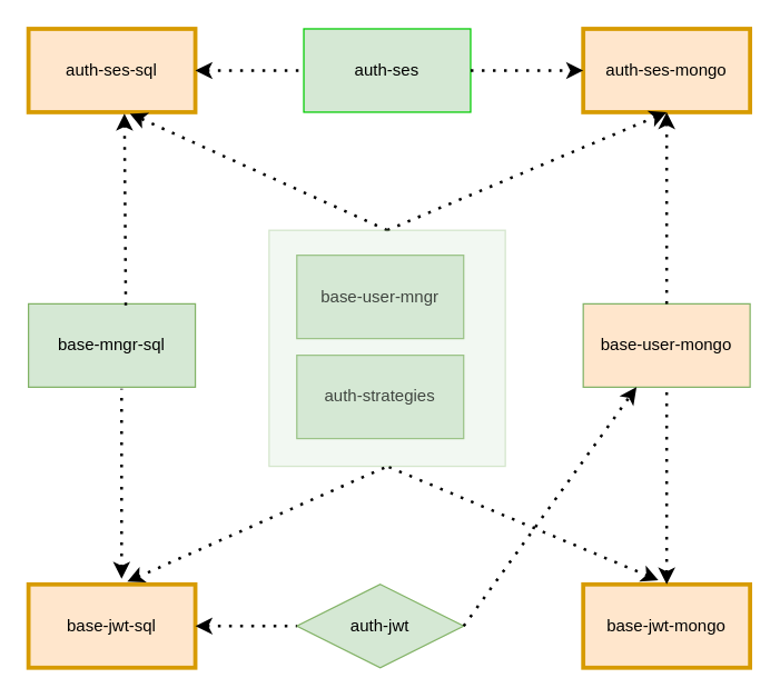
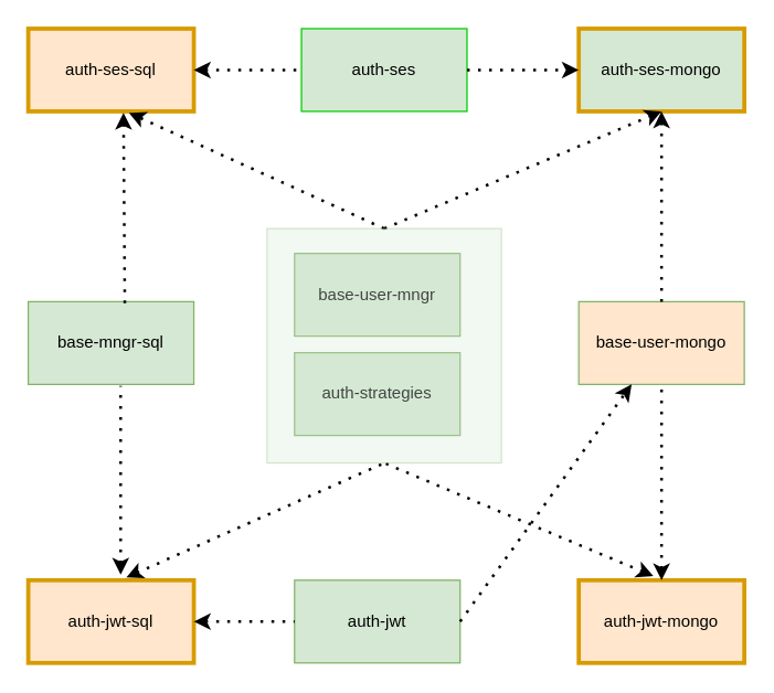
  <mxCell id="0" />
  <mxCell id="1" parent="0" />
  <mxCell id="2" value="auth-ses-sql" style="rounded=0;whiteSpace=wrap;html=1;strokeWidth=3;fillColor=#ffe6cc;strokeColor=#d79b00;" vertex="1" parent="1"><mxGeometry x="20" y="20" width="120" height="60" as="geometry" /></mxCell>
- <mxCell id="3" value="auth-ses-mongo" style="rounded=0;whiteSpace=wrap;html=1;strokeWidth=3;fillColor=#ffe6cc;strokeColor=#d79b00;" vertex="1" parent="1"><mxGeometry x="419" y="20" width="120" height="60" as="geometry" /></mxCell>
- <mxCell id="4" value="base-jwt-sql" style="rounded=0;whiteSpace=wrap;html=1;fillColor=#ffe6cc;strokeColor=#d79b00;strokeWidth=3;" vertex="1" parent="1"><mxGeometry x="20" y="420" width="120" height="60" as="geometry" /></mxCell>
- <mxCell id="5" value="base-jwt-mongo" style="rounded=0;whiteSpace=wrap;html=1;strokeWidth=3;fillColor=#ffe6cc;strokeColor=#d79b00;" vertex="1" parent="1"><mxGeometry x="419" y="420" width="120" height="60" as="geometry" /></mxCell>
+ <mxCell id="3" value="auth-ses-mongo" style="rounded=0;whiteSpace=wrap;html=1;strokeWidth=3;fillColor=#d5e8d4;strokeColor=#d79b00;" vertex="1" parent="1"><mxGeometry x="419" y="20" width="120" height="60" as="geometry" /></mxCell>
+ <mxCell id="4" value="auth-jwt-sql" style="rounded=0;whiteSpace=wrap;html=1;fillColor=#ffe6cc;strokeColor=#d79b00;strokeWidth=3;" vertex="1" parent="1"><mxGeometry x="20" y="420" width="120" height="60" as="geometry" /></mxCell>
+ <mxCell id="5" value="auth-jwt-mongo" style="rounded=0;whiteSpace=wrap;html=1;strokeWidth=3;fillColor=#ffe6cc;strokeColor=#d79b00;" vertex="1" parent="1"><mxGeometry x="419" y="420" width="120" height="60" as="geometry" /></mxCell>
  <mxCell id="6" value="auth-strategies" style="rounded=0;whiteSpace=wrap;html=1;fillColor=#d5e8d4;strokeColor=#82b366;" vertex="1" parent="1"><mxGeometry x="213" y="255" width="120" height="60" as="geometry" /></mxCell>
  <mxCell id="7" value="base-mngr-sql" style="rounded=0;whiteSpace=wrap;html=1;fillColor=#d5e8d4;strokeColor=#82b366;" vertex="1" parent="1"><mxGeometry x="20" y="218" width="120" height="60" as="geometry" /></mxCell>
  <mxCell id="8" value="base-user-mongo" style="rounded=0;whiteSpace=wrap;html=1;fillColor=#ffe6cc;strokeColor=#82b366;" vertex="1" parent="1"><mxGeometry x="419" y="218" width="120" height="60" as="geometry" /></mxCell>
  <mxCell id="9" value="auth-ses" style="rounded=0;whiteSpace=wrap;html=1;fillColor=#d5e8d4;strokeColor=#00CC00;gradientDirection=north;" vertex="1" parent="1"><mxGeometry x="218" y="20" width="120" height="60" as="geometry" /></mxCell>
- <mxCell id="10" value="auth-jwt" style="rhombus;whiteSpace=wrap;html=1;fillColor=#d5e8d4;strokeColor=#82b366;" vertex="1" parent="1"><mxGeometry x="213" y="420" width="120" height="60" as="geometry" /></mxCell>
+ <mxCell id="10" value="auth-jwt" style="rounded=0;whiteSpace=wrap;html=1;fillColor=#d5e8d4;strokeColor=#82b366;" vertex="1" parent="1"><mxGeometry x="213" y="420" width="120" height="60" as="geometry" /></mxCell>
  <mxCell id="11" value="base-user-mngr" style="rounded=0;whiteSpace=wrap;html=1;fillColor=#d5e8d4;strokeColor=#82b366;" vertex="1" parent="1"><mxGeometry x="213" y="183" width="120" height="60" as="geometry" /></mxCell>
  <mxCell id="12" value="" style="endArrow=none;dashed=1;html=1;dashPattern=1 3;strokeWidth=2;rounded=0;exitX=0.45;exitY=-0.05;exitDx=0;exitDy=0;exitPerimeter=0;elbow=vertical;endFill=0;startArrow=classic;startFill=1;entryX=0.5;entryY=1;entryDx=0;entryDy=0;" edge="1" parent="1" source="5" target="24"><mxGeometry width="50" height="50" relative="1" as="geometry"><mxPoint x="253" y="290" as="sourcePoint" /><mxPoint x="283" y="340" as="targetPoint" /></mxGeometry></mxCell>
  <mxCell id="13" value="" style="endArrow=none;dashed=1;html=1;dashPattern=1 3;strokeWidth=2;rounded=0;exitX=0.592;exitY=-0.033;exitDx=0;exitDy=0;elbow=vertical;startArrow=classic;startFill=1;exitPerimeter=0;entryX=0.5;entryY=1;entryDx=0;entryDy=0;" edge="1" parent="1" source="4" target="24"><mxGeometry width="50" height="50" relative="1" as="geometry"><mxPoint x="563" y="427" as="sourcePoint" /><mxPoint x="320" y="340" as="targetPoint" /></mxGeometry></mxCell>
  <mxCell id="14" value="" style="endArrow=classic;dashed=1;html=1;dashPattern=1 3;strokeWidth=2;rounded=0;entryX=0.5;entryY=1;entryDx=0;entryDy=0;endFill=1;exitX=0.5;exitY=0;exitDx=0;exitDy=0;" edge="1" parent="1" source="24" target="3"><mxGeometry width="50" height="50" relative="1" as="geometry"><mxPoint x="273" y="160" as="sourcePoint" /><mxPoint x="303" y="240" as="targetPoint" /></mxGeometry></mxCell>
  <mxCell id="15" value="" style="endArrow=classic;dashed=1;html=1;dashPattern=1 3;strokeWidth=2;rounded=0;startArrow=none;startFill=0;endFill=1;entryX=0.608;entryY=1.017;entryDx=0;entryDy=0;entryPerimeter=0;exitX=0.5;exitY=0;exitDx=0;exitDy=0;" edge="1" parent="1" source="24" target="2"><mxGeometry width="50" height="50" relative="1" as="geometry"><mxPoint x="320" y="160" as="sourcePoint" /><mxPoint x="120" y="90" as="targetPoint" /></mxGeometry></mxCell>
  <mxCell id="16" value="" style="endArrow=none;dashed=1;html=1;dashPattern=1 3;strokeWidth=2;rounded=0;entryX=0;entryY=0.5;entryDx=0;entryDy=0;exitX=1;exitY=0.5;exitDx=0;exitDy=0;startArrow=classic;startFill=1;" edge="1" parent="1" source="2" target="9"><mxGeometry width="50" height="50" relative="1" as="geometry"><mxPoint x="210" y="90" as="sourcePoint" /><mxPoint x="260" y="40" as="targetPoint" /></mxGeometry></mxCell>
  <mxCell id="17" value="" style="endArrow=classic;dashed=1;html=1;dashPattern=1 3;strokeWidth=2;rounded=0;entryX=0;entryY=0.5;entryDx=0;entryDy=0;exitX=1;exitY=0.5;exitDx=0;exitDy=0;startArrow=none;startFill=0;endFill=1;" edge="1" parent="1" source="9" target="3"><mxGeometry width="50" height="50" relative="1" as="geometry"><mxPoint x="353" y="50" as="sourcePoint" /><mxPoint x="448" y="49.5" as="targetPoint" /></mxGeometry></mxCell>
  <mxCell id="18" value="" style="endArrow=classic;dashed=1;html=1;dashPattern=1 3;strokeWidth=2;rounded=0;exitX=1;exitY=0.5;exitDx=0;exitDy=0;endFill=1;" edge="1" parent="1" source="10" target="8"><mxGeometry width="50" height="50" relative="1" as="geometry"><mxPoint x="363" y="475" as="sourcePoint" /><mxPoint x="413" y="425" as="targetPoint" /></mxGeometry></mxCell>
  <mxCell id="19" value="" style="endArrow=none;dashed=1;html=1;dashPattern=1 3;strokeWidth=2;rounded=0;entryX=0;entryY=0.5;entryDx=0;entryDy=0;exitX=1;exitY=0.5;exitDx=0;exitDy=0;startArrow=classic;startFill=1;" edge="1" parent="1" source="4" target="10"><mxGeometry width="50" height="50" relative="1" as="geometry"><mxPoint x="150" y="60" as="sourcePoint" /><mxPoint x="275" y="60" as="targetPoint" /><Array as="points"><mxPoint x="200" y="450" /></Array></mxGeometry></mxCell>
  <mxCell id="20" value="" style="endArrow=classic;dashed=1;html=1;dashPattern=1 3;strokeWidth=2;rounded=0;exitX=0.583;exitY=0.017;exitDx=0;exitDy=0;entryX=0.575;entryY=1.017;entryDx=0;entryDy=0;endFill=1;exitPerimeter=0;entryPerimeter=0;" edge="1" parent="1" source="7" target="2"><mxGeometry width="50" height="50" relative="1" as="geometry"><mxPoint x="79.5" y="219" as="sourcePoint" /><mxPoint x="79.5" y="81" as="targetPoint" /></mxGeometry></mxCell>
  <mxCell id="21" value="" style="endArrow=classic;dashed=1;html=1;dashPattern=1 3;strokeWidth=2;rounded=0;exitX=0.5;exitY=0;exitDx=0;exitDy=0;entryX=0.5;entryY=1;entryDx=0;entryDy=0;endFill=1;" edge="1" parent="1" source="8" target="3"><mxGeometry width="50" height="50" relative="1" as="geometry"><mxPoint x="478.5" y="218" as="sourcePoint" /><mxPoint x="478.5" y="80" as="targetPoint" /></mxGeometry></mxCell>
  <mxCell id="22" value="" style="endArrow=none;dashed=1;html=1;dashPattern=1 3;strokeWidth=2;rounded=0;exitX=0.558;exitY=-0.067;exitDx=0;exitDy=0;entryX=0.558;entryY=1.017;entryDx=0;entryDy=0;entryPerimeter=0;endFill=0;startArrow=classic;startFill=1;exitPerimeter=0;" edge="1" parent="1" source="4" target="7"><mxGeometry width="50" height="50" relative="1" as="geometry"><mxPoint x="30" y="330" as="sourcePoint" /><mxPoint x="80" y="280" as="targetPoint" /></mxGeometry></mxCell>
  <mxCell id="23" value="" style="endArrow=none;dashed=1;html=1;dashPattern=1 3;strokeWidth=2;rounded=0;exitX=0.5;exitY=0;exitDx=0;exitDy=0;entryX=0.5;entryY=1;entryDx=0;entryDy=0;endFill=0;startArrow=classic;startFill=1;" edge="1" parent="1" source="5" target="8"><mxGeometry width="50" height="50" relative="1" as="geometry"><mxPoint x="478.5" y="420" as="sourcePoint" /><mxPoint x="478.5" y="283" as="targetPoint" /></mxGeometry></mxCell>
  <mxCell id="24" value="" style="rounded=0;whiteSpace=wrap;html=1;opacity=30;fillColor=#d5e8d4;strokeColor=#82b366;" vertex="1" parent="1"><mxGeometry x="193" y="165" width="170" height="170" as="geometry" /></mxCell>
